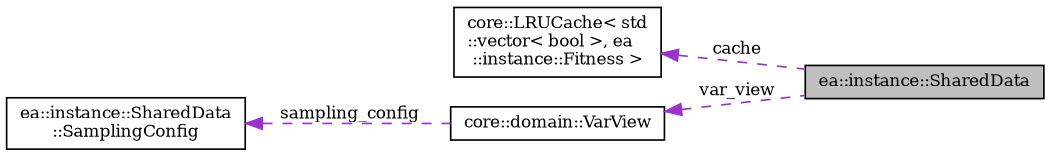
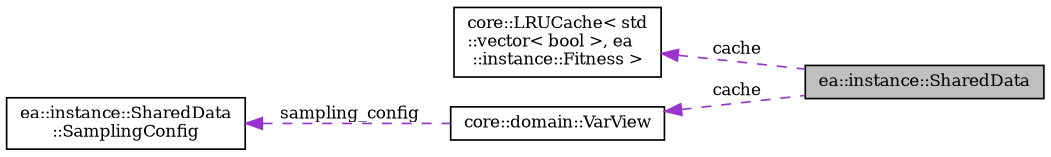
  digraph {
    fontname="DejaVu Serif"
    rankdir=LR
    node [color=black fillcolor=white fontname="DejaVu Serif" fontsize=10 shape=record style=filled]
    edge [color=darkorchid3 dir=back fontname="DejaVu Serif" fontsize=10 labelfontname=Helvetica labelfontsize=10 style=dashed]
    n1 [fillcolor=grey75 fontcolor=black height=0.2 label="ea::instance::SharedData" width=0.4]
    n2 [height=0.2 label="core::LRUCache\< std\l::vector\< bool \>, ea\l::instance::Fitness \>" width=0.4]
    n3 [height=0.2 label="ea::instance::SharedData\l::SamplingConfig" width=0.4]
    n4 [height=0.2 label="core::domain::VarView" width=0.4]
    n2 -> n1 [label=" cache"]
    n3 -> n4 [label=" sampling_config"]
-   n4 -> n1 [label=" var_view"]
+   n4 -> n1 [label=" cache"]
  }
